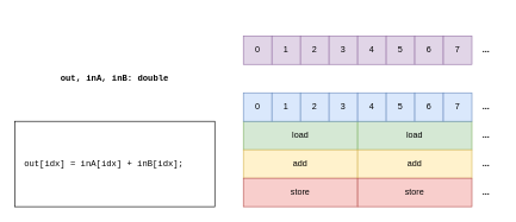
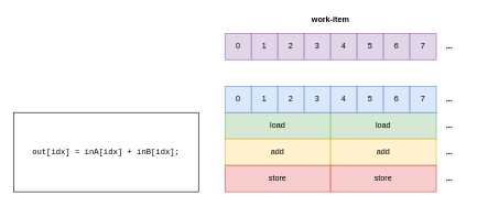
  <mxCell id="0" />
  <mxCell id="1" parent="0" />
  <mxCell id="2" value="" style="rounded=0;whiteSpace=wrap;html=1;verticalAlign=middle;" parent="1" vertex="1"><mxGeometry x="20" y="170" width="280" height="120" as="geometry" /></mxCell>
- <mxCell id="3" value="&lt;font face=&quot;Courier New&quot;&gt;out[idx] = inA[idx] + inB[idx];&lt;/font&gt;" style="text;html=1;strokeColor=none;fillColor=none;align=center;verticalAlign=middle;whiteSpace=wrap;rounded=0;fontStyle=0" parent="1" vertex="1"><mxGeometry x="25" y="180" width="240" height="100" as="geometry" /></mxCell>
+ <mxCell id="3" value="&lt;font face=&quot;Courier New&quot;&gt;out[idx] = inA[idx] + inB[idx];&lt;/font&gt;" style="text;html=1;strokeColor=none;fillColor=none;align=center;verticalAlign=middle;whiteSpace=wrap;rounded=0;fontStyle=0" parent="1" vertex="1"><mxGeometry x="40" y="180" width="240" height="100" as="geometry" /></mxCell>
  <mxCell id="4" value="0" style="rounded=0;whiteSpace=wrap;html=1;fillColor=#e1d5e7;strokeColor=#9673a6;" parent="1" vertex="1"><mxGeometry x="340" y="50" width="40" height="40" as="geometry" /></mxCell>
  <mxCell id="5" value="1" style="rounded=0;whiteSpace=wrap;html=1;fillColor=#e1d5e7;strokeColor=#9673a6;" parent="1" vertex="1"><mxGeometry x="380" y="50" width="40" height="40" as="geometry" /></mxCell>
  <mxCell id="6" value="2" style="rounded=0;whiteSpace=wrap;html=1;fillColor=#e1d5e7;strokeColor=#9673a6;" parent="1" vertex="1"><mxGeometry x="420" y="50" width="40" height="40" as="geometry" /></mxCell>
  <mxCell id="7" value="3" style="rounded=0;whiteSpace=wrap;html=1;fillColor=#e1d5e7;strokeColor=#9673a6;" parent="1" vertex="1"><mxGeometry x="460" y="50" width="40" height="40" as="geometry" /></mxCell>
  <mxCell id="8" value="4" style="rounded=0;whiteSpace=wrap;html=1;fillColor=#e1d5e7;strokeColor=#9673a6;" parent="1" vertex="1"><mxGeometry x="500" y="50" width="40" height="40" as="geometry" /></mxCell>
  <mxCell id="9" value="5" style="rounded=0;whiteSpace=wrap;html=1;fillColor=#e1d5e7;strokeColor=#9673a6;" parent="1" vertex="1"><mxGeometry x="540" y="50" width="40" height="40" as="geometry" /></mxCell>
  <mxCell id="10" value="6" style="rounded=0;whiteSpace=wrap;html=1;fillColor=#e1d5e7;strokeColor=#9673a6;" parent="1" vertex="1"><mxGeometry x="580" y="50" width="40" height="40" as="geometry" /></mxCell>
  <mxCell id="11" value="7" style="rounded=0;whiteSpace=wrap;html=1;fillColor=#e1d5e7;strokeColor=#9673a6;" parent="1" vertex="1"><mxGeometry x="620" y="50" width="40" height="40" as="geometry" /></mxCell>
  <mxCell id="12" value="..." style="text;html=1;strokeColor=none;fillColor=none;align=center;verticalAlign=middle;whiteSpace=wrap;rounded=0;fontStyle=1" parent="1" vertex="1"><mxGeometry x="660" y="60" width="40" height="20" as="geometry" /></mxCell>
+ <mxCell id="13" value="work-item" style="text;html=1;strokeColor=none;fillColor=none;align=center;verticalAlign=middle;whiteSpace=wrap;rounded=0;fontStyle=1" parent="1" vertex="1"><mxGeometry x="450" y="20" width="100" height="20" as="geometry" /></mxCell>
  <mxCell id="14" value="load" style="rounded=0;whiteSpace=wrap;html=1;fillColor=#d5e8d4;strokeColor=#82b366;" parent="1" vertex="1"><mxGeometry x="340" y="170" width="160" height="40" as="geometry" /></mxCell>
  <mxCell id="15" value="add" style="rounded=0;whiteSpace=wrap;html=1;fillColor=#fff2cc;strokeColor=#d6b656;" parent="1" vertex="1"><mxGeometry x="340" y="210" width="160" height="40" as="geometry" /></mxCell>
  <mxCell id="16" value="store" style="rounded=0;whiteSpace=wrap;html=1;fillColor=#f8cecc;strokeColor=#b85450;" parent="1" vertex="1"><mxGeometry x="340" y="250" width="160" height="40" as="geometry" /></mxCell>
  <mxCell id="17" value="load" style="rounded=0;whiteSpace=wrap;html=1;fillColor=#d5e8d4;strokeColor=#82b366;" parent="1" vertex="1"><mxGeometry x="500" y="170" width="160" height="40" as="geometry" /></mxCell>
  <mxCell id="18" value="add" style="rounded=0;whiteSpace=wrap;html=1;fillColor=#fff2cc;strokeColor=#d6b656;" parent="1" vertex="1"><mxGeometry x="500" y="210" width="160" height="40" as="geometry" /></mxCell>
  <mxCell id="19" value="store" style="rounded=0;whiteSpace=wrap;html=1;fillColor=#f8cecc;strokeColor=#b85450;" parent="1" vertex="1"><mxGeometry x="500" y="250" width="160" height="40" as="geometry" /></mxCell>
  <mxCell id="20" value="..." style="text;html=1;strokeColor=none;fillColor=none;align=center;verticalAlign=middle;whiteSpace=wrap;rounded=0;fontStyle=1" parent="1" vertex="1"><mxGeometry x="660" y="180" width="40" height="20" as="geometry" /></mxCell>
  <mxCell id="21" value="..." style="text;html=1;strokeColor=none;fillColor=none;align=center;verticalAlign=middle;whiteSpace=wrap;rounded=0;fontStyle=1" parent="1" vertex="1"><mxGeometry x="660" y="220" width="40" height="20" as="geometry" /></mxCell>
  <mxCell id="22" value="..." style="text;html=1;strokeColor=none;fillColor=none;align=center;verticalAlign=middle;whiteSpace=wrap;rounded=0;fontStyle=1" parent="1" vertex="1"><mxGeometry x="660" y="260" width="40" height="20" as="geometry" /></mxCell>
  <mxCell id="23" value="0" style="rounded=0;whiteSpace=wrap;html=1;fillColor=#dae8fc;strokeColor=#6c8ebf;" parent="1" vertex="1"><mxGeometry x="340" y="130" width="40" height="40" as="geometry" /></mxCell>
  <mxCell id="24" value="1" style="rounded=0;whiteSpace=wrap;html=1;fillColor=#dae8fc;strokeColor=#6c8ebf;" parent="1" vertex="1"><mxGeometry x="380" y="130" width="40" height="40" as="geometry" /></mxCell>
  <mxCell id="25" value="2" style="rounded=0;whiteSpace=wrap;html=1;fillColor=#dae8fc;strokeColor=#6c8ebf;" parent="1" vertex="1"><mxGeometry x="420" y="130" width="40" height="40" as="geometry" /></mxCell>
  <mxCell id="26" value="3" style="rounded=0;whiteSpace=wrap;html=1;fillColor=#dae8fc;strokeColor=#6c8ebf;" parent="1" vertex="1"><mxGeometry x="460" y="130" width="40" height="40" as="geometry" /></mxCell>
  <mxCell id="27" value="4" style="rounded=0;whiteSpace=wrap;html=1;fillColor=#dae8fc;strokeColor=#6c8ebf;" parent="1" vertex="1"><mxGeometry x="500" y="130" width="40" height="40" as="geometry" /></mxCell>
  <mxCell id="28" value="5" style="rounded=0;whiteSpace=wrap;html=1;fillColor=#dae8fc;strokeColor=#6c8ebf;" parent="1" vertex="1"><mxGeometry x="540" y="130" width="40" height="40" as="geometry" /></mxCell>
  <mxCell id="29" value="6" style="rounded=0;whiteSpace=wrap;html=1;fillColor=#dae8fc;strokeColor=#6c8ebf;" parent="1" vertex="1"><mxGeometry x="580" y="130" width="40" height="40" as="geometry" /></mxCell>
  <mxCell id="30" value="7" style="rounded=0;whiteSpace=wrap;html=1;fillColor=#dae8fc;strokeColor=#6c8ebf;" parent="1" vertex="1"><mxGeometry x="620" y="130" width="40" height="40" as="geometry" /></mxCell>
  <mxCell id="31" value="..." style="text;html=1;strokeColor=none;fillColor=none;align=center;verticalAlign=middle;whiteSpace=wrap;rounded=0;fontStyle=1" parent="1" vertex="1"><mxGeometry x="660" y="140" width="40" height="20" as="geometry" /></mxCell>
- <mxCell id="32" value="&lt;font face=&quot;Courier New&quot;&gt;out, inA, inB: double&lt;/font&gt;" style="text;html=1;strokeColor=none;fillColor=none;align=center;verticalAlign=middle;whiteSpace=wrap;rounded=0;fontStyle=1" parent="1" vertex="1"><mxGeometry x="20" y="100" width="280" height="20" as="geometry" /></mxCell>
